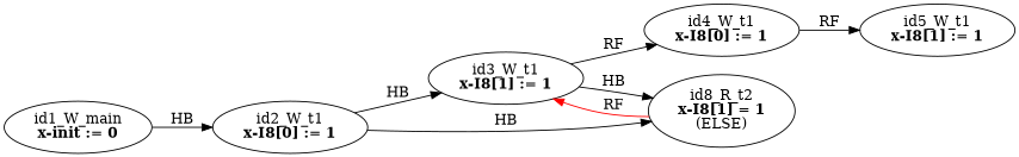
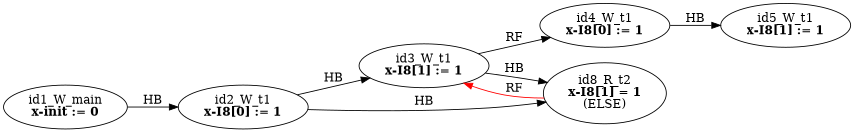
  digraph {
    rankdir=LR
    splines=true
    edge [color=black]
    n1 [label=<id2_W_t1<br/><B>x-I8[0] := 1</B>>]
    n2 [label=<id3_W_t1<br/><B>x-I8[1] := 1</B>>]
    n3 [label=<id8_R_t2<br/><B>x-I8[1] = 1</B><br/>(ELSE)>]
    n4 [label=<id4_W_t1<br/><B>x-I8[0] := 1</B>>]
    n5 [label=<id5_W_t1<br/><B>x-I8[1] := 1</B>>]
    n6 [label=<id1_W_main<br/><B>x-init := 0</B>>]
    n1 -> n2 [label=HB]
    n1 -> n3 [label=HB]
    n2 -> n3 [label=HB]
    n2 -> n4 [label=RF]
    n3 -> n2 [color=red label=RF]
-   n4 -> n5 [label=RF]
+   n4 -> n5 [label=HB]
    n6 -> n1 [label=HB]
  }
